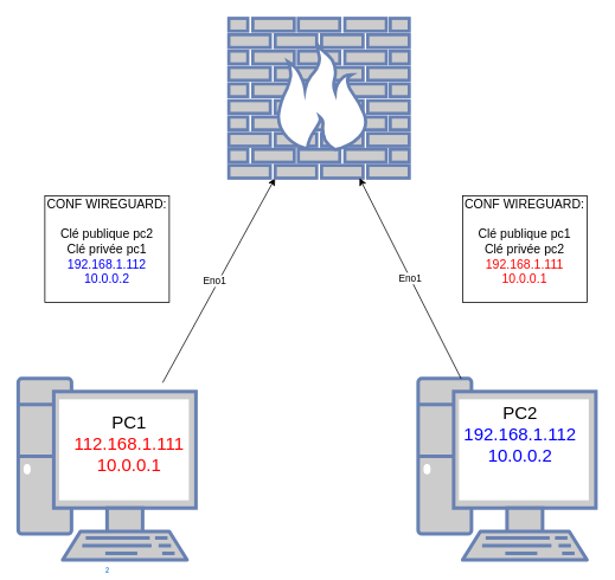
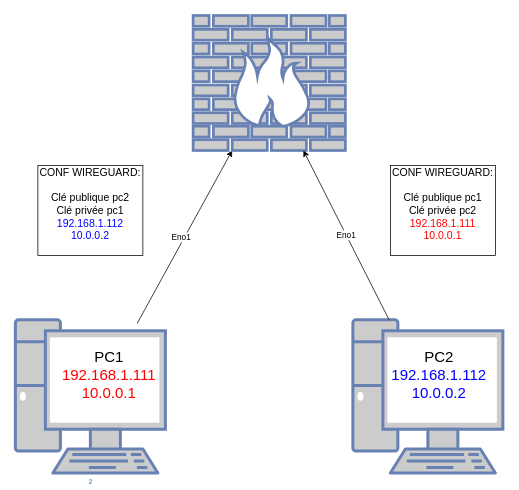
  <mxCell id="0" />
  <mxCell id="1" parent="0" />
  <mxCell id="2" value="²" style="fontColor=#0066CC;verticalAlign=top;verticalLabelPosition=bottom;labelPosition=center;align=center;html=1;outlineConnect=0;fillColor=#CCCCCC;strokeColor=#6881B3;gradientColor=none;gradientDirection=north;strokeWidth=2;shape=mxgraph.networks.pc;" parent="1" vertex="1"><mxGeometry x="20" y="425.8" width="200" height="204.2" as="geometry" /></mxCell>
- <mxCell id="3" value="&lt;div style=&quot;font-size: 20px;&quot;&gt;&lt;font style=&quot;font-size: 20px;&quot;&gt;PC1 &lt;br&gt;&lt;/font&gt;&lt;/div&gt;&lt;div style=&quot;font-size: 20px;&quot;&gt;&lt;font color=&quot;#ff0000&quot; style=&quot;font-size: 20px;&quot;&gt;112.168.1.111&lt;/font&gt;&lt;/div&gt;&lt;div style=&quot;font-size: 20px;&quot;&gt;&lt;font color=&quot;#ff0000&quot; style=&quot;font-size: 20px;&quot;&gt;10.0.0.1&lt;/font&gt;&lt;br&gt;&lt;/div&gt;" style="text;html=1;align=center;verticalAlign=middle;whiteSpace=wrap;rounded=0;" parent="1" vertex="1"><mxGeometry x="70" y="430.4" width="150" height="135" as="geometry" /></mxCell>
+ <mxCell id="3" value="&lt;div style=&quot;font-size: 20px;&quot;&gt;&lt;font style=&quot;font-size: 20px;&quot;&gt;PC1 &lt;br&gt;&lt;/font&gt;&lt;/div&gt;&lt;div style=&quot;font-size: 20px;&quot;&gt;&lt;font color=&quot;#ff0000&quot; style=&quot;font-size: 20px;&quot;&gt;192.168.1.111&lt;/font&gt;&lt;/div&gt;&lt;div style=&quot;font-size: 20px;&quot;&gt;&lt;font color=&quot;#ff0000&quot; style=&quot;font-size: 20px;&quot;&gt;10.0.0.1&lt;/font&gt;&lt;br&gt;&lt;/div&gt;" style="text;html=1;align=center;verticalAlign=middle;whiteSpace=wrap;rounded=0;" parent="1" vertex="1"><mxGeometry x="70" y="430.4" width="150" height="135" as="geometry" /></mxCell>
  <mxCell id="4" value="" style="endArrow=classic;html=1;rounded=0;exitX=0.75;exitY=0;exitDx=0;exitDy=0;" parent="1" source="3" target="6" edge="1"><mxGeometry width="50" height="50" relative="1" as="geometry"><mxPoint x="135" y="350" as="sourcePoint" /><mxPoint x="290" y="210" as="targetPoint" /></mxGeometry></mxCell>
  <mxCell id="5" value="Eno1" style="edgeLabel;html=1;align=center;verticalAlign=middle;resizable=0;points=[];" parent="4" vertex="1" connectable="0"><mxGeometry x="0.14" y="3" relative="1" as="geometry"><mxPoint x="-12" y="18" as="offset" /></mxGeometry></mxCell>
  <mxCell id="6" value="" style="fontColor=#0066CC;verticalAlign=top;verticalLabelPosition=bottom;labelPosition=center;align=center;html=1;outlineConnect=0;fillColor=#CCCCCC;strokeColor=#6881B3;gradientColor=none;gradientDirection=north;strokeWidth=2;shape=mxgraph.networks.firewall;" parent="1" vertex="1"><mxGeometry x="257" y="20" width="203" height="180" as="geometry" /></mxCell>
  <mxCell id="7" value="" style="fontColor=#0066CC;verticalAlign=top;verticalLabelPosition=bottom;labelPosition=center;align=center;html=1;outlineConnect=0;fillColor=#CCCCCC;strokeColor=#6881B3;gradientColor=none;gradientDirection=north;strokeWidth=2;shape=mxgraph.networks.pc;" parent="1" vertex="1"><mxGeometry x="470" y="425.8" width="200" height="204.2" as="geometry" /></mxCell>
- <mxCell id="8" value="&lt;div style=&quot;font-size: 20px;&quot;&gt;&lt;font style=&quot;font-size: 20px;&quot;&gt;PC2&lt;br&gt;&lt;/font&gt;&lt;/div&gt;&lt;div style=&quot;font-size: 20px;&quot;&gt;&lt;font color=&quot;#0000ff&quot; style=&quot;font-size: 20px;&quot;&gt;192.168.1.112&lt;/font&gt;&lt;/div&gt;&lt;div style=&quot;font-size: 20px;&quot;&gt;&lt;font color=&quot;#0000ff&quot; style=&quot;font-size: 20px;&quot;&gt;10.0.0.2&lt;/font&gt;&lt;br&gt;&lt;/div&gt;" style="text;html=1;align=center;verticalAlign=middle;whiteSpace=wrap;rounded=0;" parent="1" vertex="1"><mxGeometry x="530" y="435.8" width="110" height="104.2" as="geometry" /></mxCell>
+ <mxCell id="8" value="&lt;div style=&quot;font-size: 20px;&quot;&gt;&lt;font style=&quot;font-size: 20px;&quot;&gt;PC2&lt;br&gt;&lt;/font&gt;&lt;/div&gt;&lt;div style=&quot;font-size: 20px;&quot;&gt;&lt;font color=&quot;#0000ff&quot; style=&quot;font-size: 20px;&quot;&gt;192.168.1.112&lt;/font&gt;&lt;/div&gt;&lt;div style=&quot;font-size: 20px;&quot;&gt;&lt;font color=&quot;#0000ff&quot; style=&quot;font-size: 20px;&quot;&gt;10.0.0.2&lt;/font&gt;&lt;br&gt;&lt;/div&gt;" style="text;html=1;align=center;verticalAlign=middle;whiteSpace=wrap;rounded=0;" parent="1" vertex="1"><mxGeometry x="530" y="445.8" width="110" height="104.2" as="geometry" /></mxCell>
  <mxCell id="9" value="" style="endArrow=classic;html=1;rounded=0;" parent="1" source="7" target="6" edge="1"><mxGeometry relative="1" as="geometry"><mxPoint x="610" y="260" as="sourcePoint" /><mxPoint x="710" y="260" as="targetPoint" /></mxGeometry></mxCell>
  <mxCell id="10" value="Eno1" style="edgeLabel;resizable=0;html=1;;align=center;verticalAlign=middle;" parent="9" connectable="0" vertex="1"><mxGeometry relative="1" as="geometry" /></mxCell>
  <mxCell id="11" value="&lt;font style=&quot;font-size: 14px;&quot;&gt;CONF WIREGUARD:&lt;/font&gt;&lt;div style=&quot;font-size: 14px;&quot;&gt;&lt;font style=&quot;font-size: 14px;&quot;&gt;&lt;br&gt;&lt;/font&gt;&lt;div&gt;&lt;font style=&quot;font-size: 14px;&quot;&gt;Clé publique pc1&lt;/font&gt;&lt;/div&gt;&lt;/div&gt;&lt;div style=&quot;font-size: 14px;&quot;&gt;&lt;font style=&quot;font-size: 14px;&quot;&gt;Clé privée pc2&lt;/font&gt;&lt;/div&gt;&lt;div style=&quot;font-size: 14px;&quot;&gt;&lt;font style=&quot;font-size: 14px;&quot; color=&quot;#ff0000&quot;&gt;192.168.1.111&lt;/font&gt;&lt;/div&gt;&lt;div style=&quot;font-size: 14px;&quot;&gt;&lt;font style=&quot;font-size: 14px;&quot; color=&quot;#ff0000&quot;&gt;10.0.0.1&lt;/font&gt;&lt;/div&gt;&lt;div style=&quot;font-size: 14px;&quot;&gt;&lt;br&gt;&lt;/div&gt;" style="rounded=0;whiteSpace=wrap;html=1;" vertex="1" parent="1"><mxGeometry x="520" y="220" width="140" height="120" as="geometry" /></mxCell>
  <mxCell id="12" value="&lt;font style=&quot;font-size: 14px;&quot;&gt;CONF WIREGUARD:&lt;/font&gt;&lt;div style=&quot;font-size: 14px;&quot;&gt;&lt;font style=&quot;font-size: 14px;&quot;&gt;&lt;br&gt;&lt;/font&gt;&lt;div&gt;&lt;font style=&quot;font-size: 14px;&quot;&gt;Clé publique pc2&lt;/font&gt;&lt;/div&gt;&lt;/div&gt;&lt;div style=&quot;font-size: 14px;&quot;&gt;&lt;font style=&quot;font-size: 14px;&quot;&gt;Clé privée pc1&lt;/font&gt;&lt;/div&gt;&lt;div style=&quot;font-size: 14px;&quot;&gt;&lt;font style=&quot;font-size: 14px;&quot; color=&quot;#0000ff&quot;&gt;192.168.1.112&lt;/font&gt;&lt;/div&gt;&lt;div style=&quot;font-size: 14px;&quot;&gt;&lt;font style=&quot;font-size: 14px;&quot; color=&quot;#0000ff&quot;&gt;10.0.0.2&lt;/font&gt;&lt;/div&gt;&lt;div style=&quot;font-size: 14px;&quot;&gt;&lt;br&gt;&lt;/div&gt;" style="rounded=0;whiteSpace=wrap;html=1;" vertex="1" parent="1"><mxGeometry x="50" y="220" width="140" height="120" as="geometry" /></mxCell>
